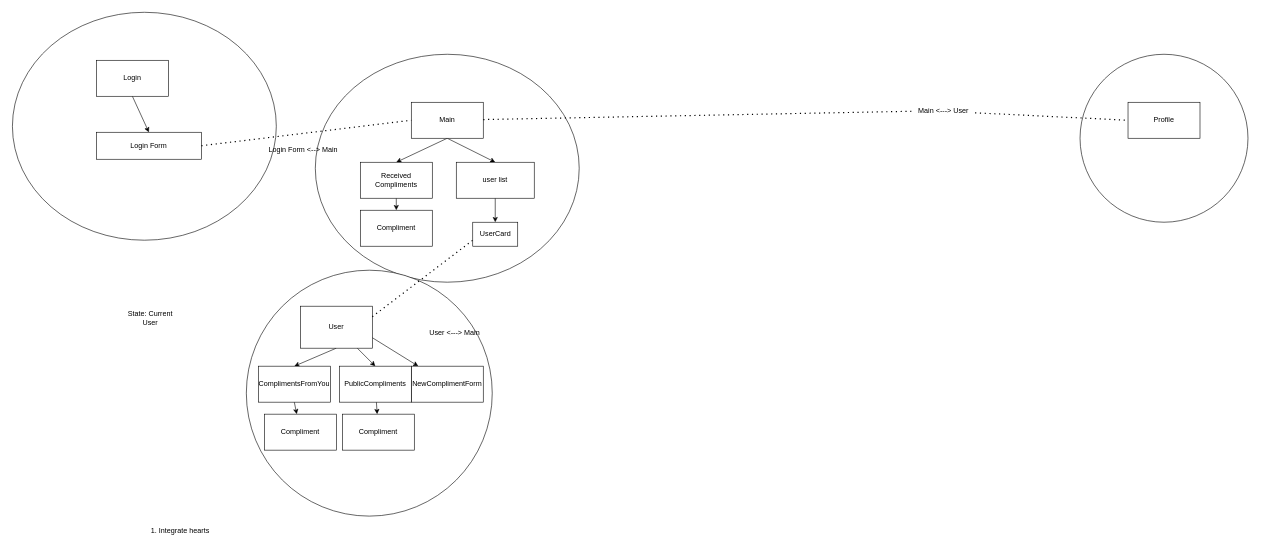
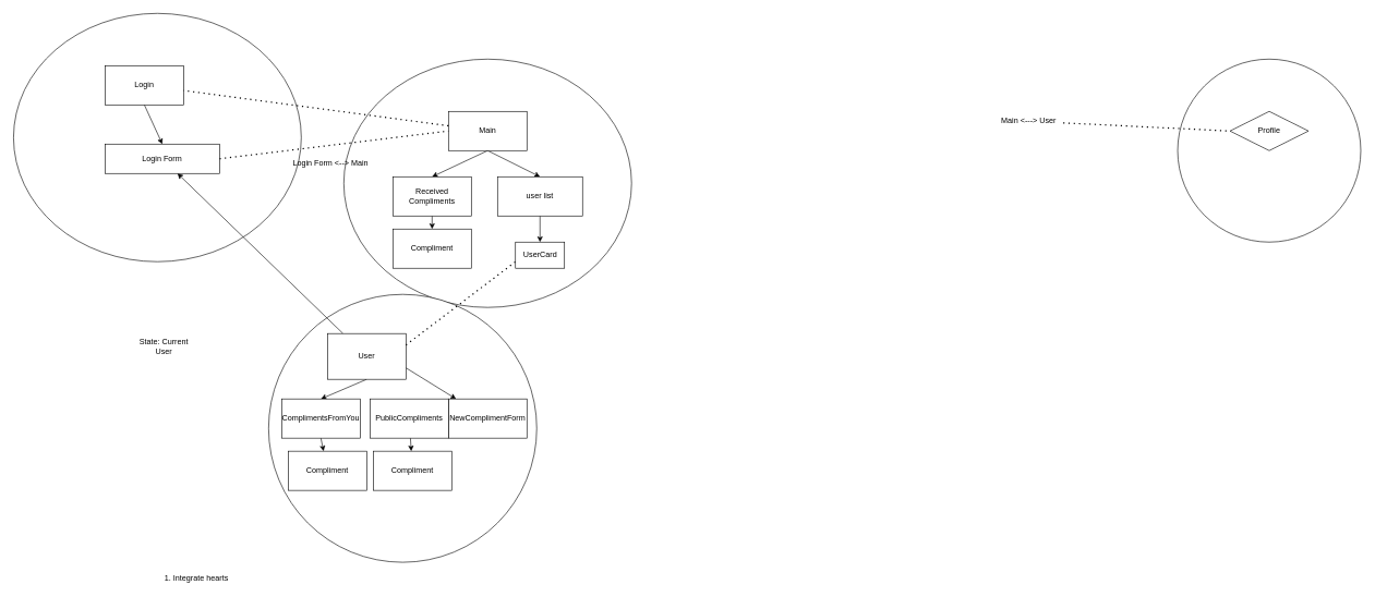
  <mxCell id="0" />
  <mxCell id="1" parent="0" />
  <mxCell id="2" value="" style="ellipse;whiteSpace=wrap;html=1;" parent="1" vertex="1"><mxGeometry x="525" y="90" width="440" height="380" as="geometry" /></mxCell>
  <mxCell id="3" style="edgeStyle=none;html=1;exitX=0.5;exitY=1;exitDx=0;exitDy=0;entryX=0.5;entryY=0;entryDx=0;entryDy=0;" parent="1" source="5" target="7" edge="1"><mxGeometry relative="1" as="geometry" /></mxCell>
  <mxCell id="4" style="edgeStyle=none;html=1;exitX=0.5;exitY=1;exitDx=0;exitDy=0;entryX=0.5;entryY=0;entryDx=0;entryDy=0;" parent="1" source="5" target="9" edge="1"><mxGeometry relative="1" as="geometry" /></mxCell>
  <mxCell id="5" value="Main" style="rounded=0;whiteSpace=wrap;html=1;" parent="1" vertex="1"><mxGeometry x="685" y="170" width="120" height="60" as="geometry" /></mxCell>
  <mxCell id="6" style="edgeStyle=none;html=1;exitX=0.5;exitY=1;exitDx=0;exitDy=0;entryX=0.5;entryY=0;entryDx=0;entryDy=0;" parent="1" source="7" target="16" edge="1"><mxGeometry relative="1" as="geometry" /></mxCell>
  <mxCell id="7" value="user list" style="rounded=0;whiteSpace=wrap;html=1;" parent="1" vertex="1"><mxGeometry x="760" y="270" width="130" height="60" as="geometry" /></mxCell>
  <mxCell id="8" style="edgeStyle=none;html=1;" edge="1" parent="1" source="9" target="38"><mxGeometry relative="1" as="geometry" /></mxCell>
  <mxCell id="9" value="Received Compliments" style="rounded=0;whiteSpace=wrap;html=1;" parent="1" vertex="1"><mxGeometry x="600" y="270" width="120" height="60" as="geometry" /></mxCell>
  <mxCell id="10" value="" style="ellipse;whiteSpace=wrap;html=1;" parent="1" vertex="1"><mxGeometry x="20" y="20" width="440" height="380" as="geometry" /></mxCell>
  <mxCell id="11" style="edgeStyle=none;html=1;exitX=0.5;exitY=1;exitDx=0;exitDy=0;entryX=0.5;entryY=0;entryDx=0;entryDy=0;" parent="1" source="12" target="13" edge="1"><mxGeometry relative="1" as="geometry" /></mxCell>
  <mxCell id="12" value="Login" style="rounded=0;whiteSpace=wrap;html=1;" parent="1" vertex="1"><mxGeometry x="160" y="100" width="120" height="60" as="geometry" /></mxCell>
  <mxCell id="13" value="Login Form" style="rounded=0;whiteSpace=wrap;html=1;" parent="1" vertex="1"><mxGeometry x="160" y="220" width="175" height="45" as="geometry" /></mxCell>
  <mxCell id="14" value="" style="endArrow=none;dashed=1;html=1;dashPattern=1 3;strokeWidth=2;exitX=1;exitY=0.5;exitDx=0;exitDy=0;entryX=0;entryY=0.5;entryDx=0;entryDy=0;" parent="1" source="13" target="5" edge="1"><mxGeometry width="50" height="50" relative="1" as="geometry"><mxPoint x="490" y="380" as="sourcePoint" /><mxPoint x="540" y="330" as="targetPoint" /></mxGeometry></mxCell>
  <mxCell id="15" value="Login Form &amp;lt;--&amp;gt; Main" style="text;html=1;strokeColor=none;fillColor=none;align=center;verticalAlign=middle;whiteSpace=wrap;rounded=0;" parent="1" vertex="1"><mxGeometry x="440" y="230" width="130" height="40" as="geometry" /></mxCell>
  <mxCell id="16" value="UserCard" style="rounded=0;whiteSpace=wrap;html=1;" parent="1" vertex="1"><mxGeometry x="787.5" y="370" width="75" height="40" as="geometry" /></mxCell>
  <mxCell id="17" value="" style="ellipse;whiteSpace=wrap;html=1;aspect=fixed;" parent="1" vertex="1"><mxGeometry x="410" y="450" width="410" height="410" as="geometry" /></mxCell>
  <mxCell id="18" style="edgeStyle=none;html=1;exitX=0.5;exitY=1;exitDx=0;exitDy=0;entryX=0.5;entryY=0;entryDx=0;entryDy=0;" parent="1" source="21" target="30" edge="1"><mxGeometry relative="1" as="geometry" /></mxCell>
- <mxCell id="19" style="edgeStyle=none;html=1;entryX=0.5;entryY=0;entryDx=0;entryDy=0;" edge="1" parent="1" source="21" target="36"><mxGeometry relative="1" as="geometry" /></mxCell>
+ <mxCell id="19" style="edgeStyle=none;html=1;" edge="1" parent="1" source="21" target="13"><mxGeometry relative="1" as="geometry" /></mxCell>
  <mxCell id="20" style="edgeStyle=none;html=1;exitX=1;exitY=0.75;exitDx=0;exitDy=0;" edge="1" parent="1" source="21" target="34"><mxGeometry relative="1" as="geometry" /></mxCell>
  <mxCell id="21" value="User" style="rounded=0;whiteSpace=wrap;html=1;" parent="1" vertex="1"><mxGeometry x="500" y="510" width="120" height="70" as="geometry" /></mxCell>
  <mxCell id="22" value="" style="endArrow=none;dashed=1;html=1;dashPattern=1 3;strokeWidth=2;entryX=0;entryY=0.75;entryDx=0;entryDy=0;exitX=1;exitY=0.25;exitDx=0;exitDy=0;" parent="1" source="21" target="16" edge="1"><mxGeometry width="50" height="50" relative="1" as="geometry"><mxPoint x="690" y="540" as="sourcePoint" /><mxPoint x="740" y="490" as="targetPoint" /></mxGeometry></mxCell>
- <mxCell id="23" value="User &amp;lt;---&amp;gt; Main" style="text;html=1;strokeColor=none;fillColor=none;align=center;verticalAlign=middle;whiteSpace=wrap;rounded=0;" parent="1" vertex="1"><mxGeometry x="710" y="540" width="95" height="30" as="geometry" /></mxCell>
  <mxCell id="24" value="" style="ellipse;whiteSpace=wrap;html=1;aspect=fixed;" parent="1" vertex="1"><mxGeometry x="1800" y="90" width="280" height="280" as="geometry" /></mxCell>
- <mxCell id="25" value="Profile" style="rounded=0;whiteSpace=wrap;html=1;" parent="1" vertex="1"><mxGeometry x="1880" y="170" width="120" height="60" as="geometry" /></mxCell>
+ <mxCell id="25" value="Profile" style="rhombus;whiteSpace=wrap;html=1;" parent="1" vertex="1"><mxGeometry x="1880" y="170" width="120" height="60" as="geometry" /></mxCell>
  <mxCell id="26" value="" style="endArrow=none;dashed=1;html=1;dashPattern=1 3;strokeWidth=2;entryX=0;entryY=0.5;entryDx=0;entryDy=0;startArrow=none;" parent="1" source="33" target="25" edge="1"><mxGeometry width="50" height="50" relative="1" as="geometry"><mxPoint x="1285" y="240" as="sourcePoint" /><mxPoint x="1355.711" y="190" as="targetPoint" /></mxGeometry></mxCell>
  <mxCell id="27" value="1. Integrate hearts" style="text;html=1;strokeColor=none;fillColor=none;align=center;verticalAlign=middle;whiteSpace=wrap;rounded=0;" parent="1" vertex="1"><mxGeometry y="860" width="220" height="50" as="geometry" x="190" /></mxCell>
  <mxCell id="28" value="State: Current User" style="text;html=1;strokeColor=none;fillColor=none;align=center;verticalAlign=middle;whiteSpace=wrap;rounded=0;" parent="1" vertex="1"><mxGeometry x="205" y="500" width="90" height="60" as="geometry" /></mxCell>
  <mxCell id="29" style="edgeStyle=none;html=1;exitX=0.5;exitY=1;exitDx=0;exitDy=0;" parent="1" source="30" target="31" edge="1"><mxGeometry relative="1" as="geometry" /></mxCell>
  <mxCell id="30" value="ComplimentsFromYou" style="rounded=0;whiteSpace=wrap;html=1;" parent="1" vertex="1"><mxGeometry x="430" y="610" width="120" height="60" as="geometry" /></mxCell>
  <mxCell id="31" value="Compliment" style="rounded=0;whiteSpace=wrap;html=1;" parent="1" vertex="1"><mxGeometry x="440" y="690" width="120" height="60" as="geometry" /></mxCell>
- <mxCell id="32" value="" style="endArrow=none;dashed=1;html=1;dashPattern=1 3;strokeWidth=2;entryX=0;entryY=0.5;entryDx=0;entryDy=0;" edge="1" parent="1" source="5" target="33"><mxGeometry width="50" height="50" relative="1" as="geometry"><mxPoint x="805" y="200.916" as="sourcePoint" /><mxPoint x="1400" y="210" as="targetPoint" /></mxGeometry></mxCell>
+ <mxCell id="32" value="" style="endArrow=none;dashed=1;html=1;dashPattern=1 3;strokeWidth=2;" edge="1" parent="1" source="5" target="12"><mxGeometry width="50" height="50" relative="1" as="geometry"><mxPoint x="805" y="200.916" as="sourcePoint" /><mxPoint x="1400" y="210" as="targetPoint" /></mxGeometry></mxCell>
  <mxCell id="33" value="Main &amp;lt;---&amp;gt; User" style="text;html=1;strokeColor=none;fillColor=none;align=center;verticalAlign=middle;whiteSpace=wrap;rounded=0;" parent="1" vertex="1"><mxGeometry x="1520" y="170" width="105" height="30" as="geometry" /></mxCell>
  <mxCell id="34" value="NewComplimentForm" style="rounded=0;whiteSpace=wrap;html=1;" vertex="1" parent="1"><mxGeometry x="685" y="610" width="120" height="60" as="geometry" /></mxCell>
  <mxCell id="35" style="edgeStyle=none;html=1;" edge="1" parent="1" source="36" target="37"><mxGeometry relative="1" as="geometry" /></mxCell>
  <mxCell id="36" value="PublicCompliments" style="rounded=0;whiteSpace=wrap;html=1;" vertex="1" parent="1"><mxGeometry x="565" y="610" width="120" height="60" as="geometry" /></mxCell>
  <mxCell id="37" value="Compliment" style="rounded=0;whiteSpace=wrap;html=1;" vertex="1" parent="1"><mxGeometry x="570" y="690" width="120" height="60" as="geometry" /></mxCell>
  <mxCell id="38" value="Compliment" style="rounded=0;whiteSpace=wrap;html=1;" vertex="1" parent="1"><mxGeometry x="600" y="350" width="120" height="60" as="geometry" /></mxCell>
